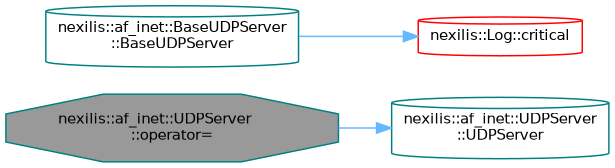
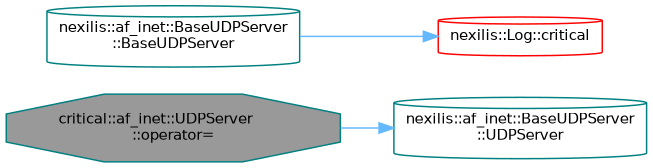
  digraph {
    rankdir=LR
    node [color=teal fillcolor=white fontname=Helvetica fontsize=10 shape=cylinder style=filled]
    edge [color=steelblue1 fontname=Helvetica fontsize=10 labelfontname=Helvetica labelfontsize=10 style=solid]
-   n1 [fillcolor=grey60 fontcolor=black height=0.2 label="nexilis::af_inet::UDPServer\l::operator=" shape=octagon width=0.4]
-   n2 [height=0.2 label="nexilis::af_inet::UDPServer\l::UDPServer" width=0.4]
+   n1 [fillcolor=grey60 fontcolor=black height=0.2 label="critical::af_inet::UDPServer\l::operator=" shape=octagon width=0.4]
+   n2 [height=0.2 label="nexilis::af_inet::BaseUDPServer\l::UDPServer" width=0.4]
    n3 [height=0.2 label="nexilis::af_inet::BaseUDPServer\l::BaseUDPServer" width=0.4]
    n4 [color=red height=0.2 label="nexilis::Log::critical" width=0.4]
    n1 -> n2
    n3 -> n4
  }
